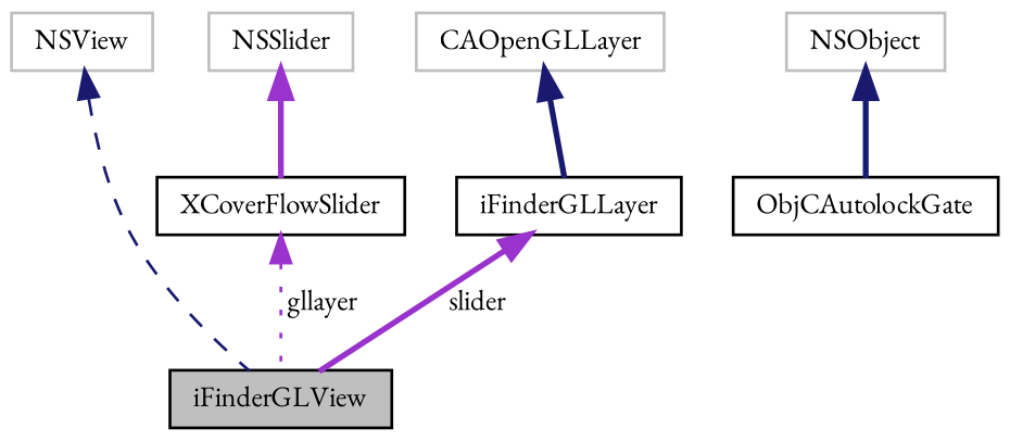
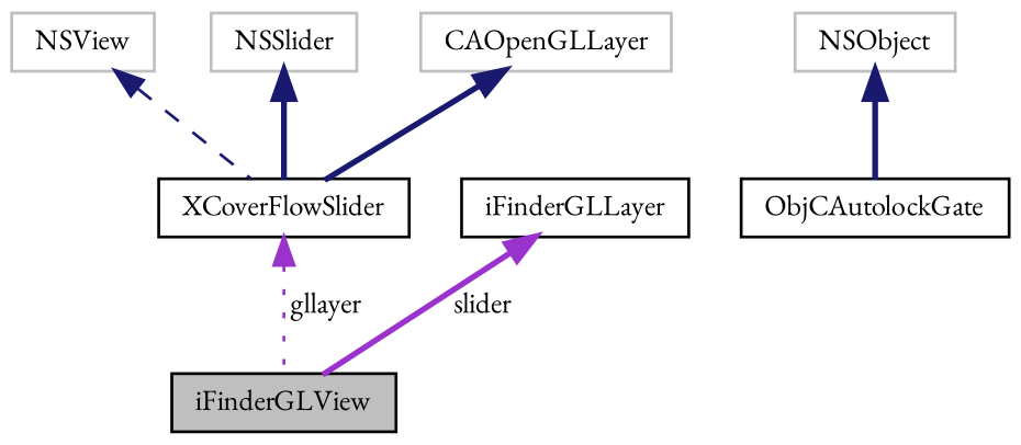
  digraph {
    fontname="EB Garamond"
    node [color=black fillcolor=white fontname="EB Garamond" fontsize=10 shape=record style=filled]
    edge [color=midnightblue dir=back fontname="EB Garamond" fontsize=10 labelfontname=Helvetica labelfontsize=10 style=bold]
    n1 [fillcolor=grey75 fontcolor=black height=0.2 label=iFinderGLView width=0.4]
    n2 [color=grey75 height=0.2 label=NSView width=0.4]
    n3 [height=0.2 label=XCoverFlowSlider width=0.4]
    n4 [color=grey75 height=0.2 label=NSSlider width=0.4]
    n5 [height=0.2 label=iFinderGLLayer width=0.4]
    n6 [color=grey75 height=0.2 label=CAOpenGLLayer width=0.4]
    n7 [height=0.2 label=ObjCAutolockGate width=0.4]
    n8 [color=grey75 height=0.2 label=NSObject width=0.4]
-   n2 -> n1 [style=dashed]
+   n2 -> n3 [style=dashed]
    n3 -> n1 [color=darkorchid3 label=" gllayer" style=dotted]
-   n4 -> n3 [color=darkorchid3]
+   n4 -> n3
    n5 -> n1 [color=darkorchid3 label=" slider"]
-   n6 -> n5
+   n6 -> n3
    n8 -> n7
  }
